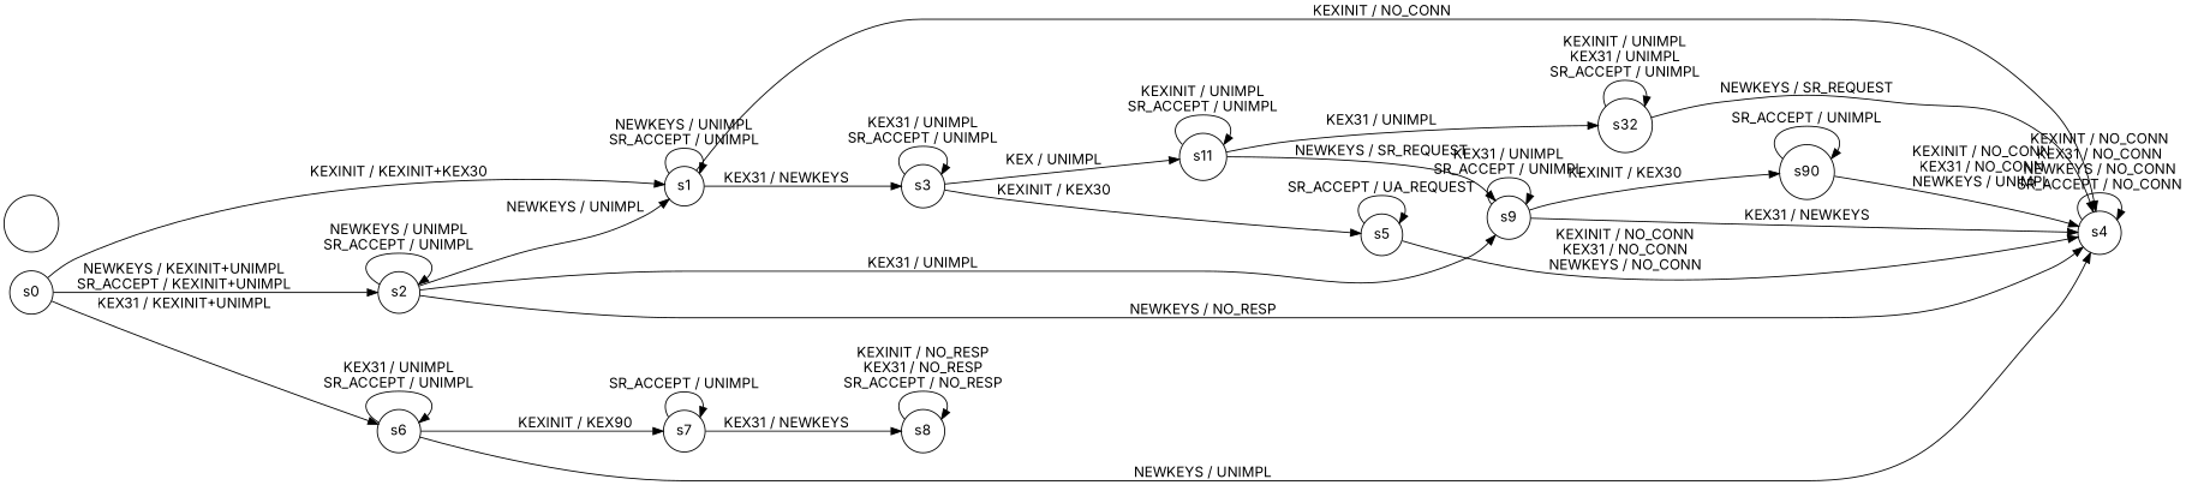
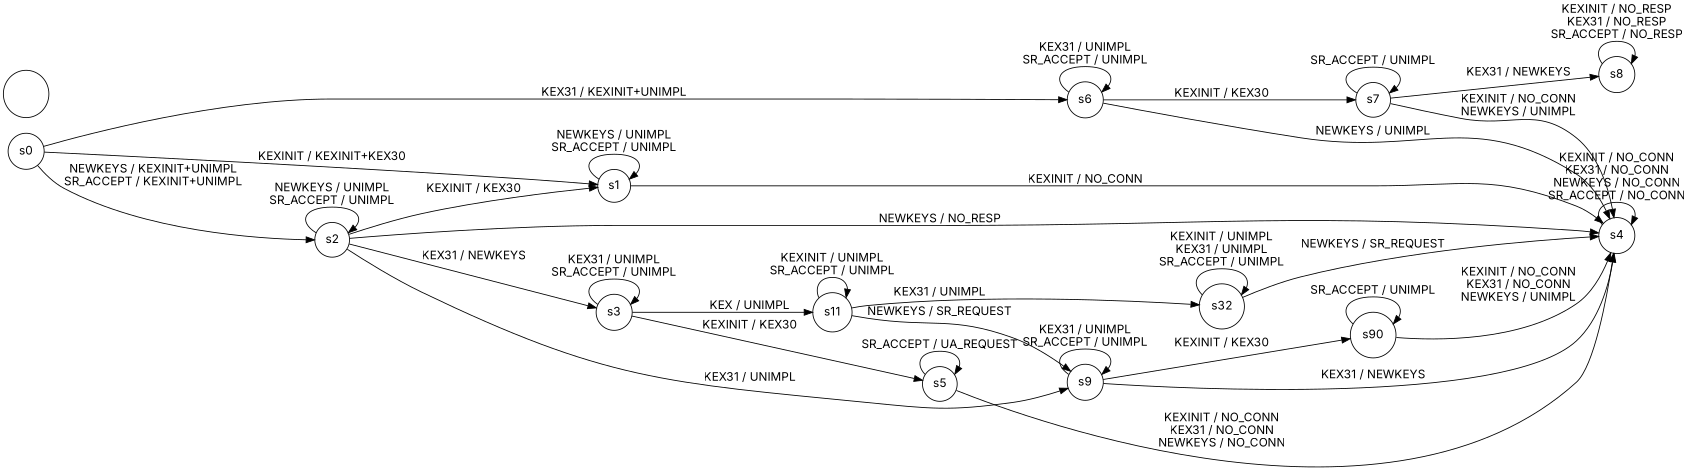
  digraph {
    fontname=Inter
    rankdir=LR
    node [fontname=Inter shape=circle]
    edge [fontname=Inter]
    n1 [label=s0]
    n2 [label=s1]
    n3 [label=s2]
    n4 [label=s6]
    n5 [label=s3]
    n6 [label=s4]
    n7 [label=s9]
    n8 [label=s7]
    n9 [label=s5]
    n10 [label=s11]
    n11 [label=s90]
    n12 [label=s32]
    n13 [label=s8]
    "\n\n" [shape=""]
    n1 -> n2 [label="KEXINIT / KEXINIT+KEX30"]
    n1 -> n3 [label="NEWKEYS / KEXINIT+UNIMPL\nSR_ACCEPT / KEXINIT+UNIMPL"]
    n1 -> n4 [label="KEX31 / KEXINIT+UNIMPL"]
    n2 -> n2 [label="NEWKEYS / UNIMPL\nSR_ACCEPT / UNIMPL"]
-   n2 -> n5 [label="KEX31 / NEWKEYS"]
+   n3 -> n5 [label="KEX31 / NEWKEYS"]
    n2 -> n6 [label="KEXINIT / NO_CONN"]
-   n3 -> n2 [label="NEWKEYS / UNIMPL"]
+   n3 -> n2 [label="KEXINIT / KEX30"]
    n3 -> n3 [label="NEWKEYS / UNIMPL\nSR_ACCEPT / UNIMPL"]
    n3 -> n6 [label="NEWKEYS / NO_RESP"]
    n3 -> n7 [label="KEX31 / UNIMPL"]
    n4 -> n4 [label="KEX31 / UNIMPL\nSR_ACCEPT / UNIMPL"]
    n4 -> n6 [label="NEWKEYS / UNIMPL"]
-   n4 -> n8 [label="KEXINIT / KEX90"]
+   n4 -> n8 [label="KEXINIT / KEX30"]
    n5 -> n5 [label="KEX31 / UNIMPL\nSR_ACCEPT / UNIMPL"]
    n5 -> n9 [label="KEXINIT / KEX30"]
    n5 -> n10 [label="KEX / UNIMPL"]
    n6 -> n6 [label="KEXINIT / NO_CONN\nKEX31 / NO_CONN\nNEWKEYS / NO_CONN\nSR_ACCEPT / NO_CONN"]
    n7 -> n6 [label="KEX31 / NEWKEYS"]
    n7 -> n7 [label="KEX31 / UNIMPL\nSR_ACCEPT / UNIMPL"]
    n7 -> n11 [label="KEXINIT / KEX30"]
+   n8 -> n6 [label="KEXINIT / NO_CONN\nNEWKEYS / UNIMPL"]
    n8 -> n8 [label="SR_ACCEPT / UNIMPL"]
    n8 -> n13 [label="KEX31 / NEWKEYS"]
    n9 -> n6 [label="KEXINIT / NO_CONN\nKEX31 / NO_CONN\nNEWKEYS / NO_CONN"]
    n9 -> n9 [label="SR_ACCEPT / UA_REQUEST"]
    n10 -> n7 [label="NEWKEYS / SR_REQUEST"]
    n10 -> n10 [label="KEXINIT / UNIMPL\nSR_ACCEPT / UNIMPL"]
    n10 -> n12 [label="KEX31 / UNIMPL"]
    n11 -> n6 [label="KEXINIT / NO_CONN\nKEX31 / NO_CONN\nNEWKEYS / UNIMPL"]
    n11 -> n11 [label="SR_ACCEPT / UNIMPL"]
    n12 -> n6 [label="NEWKEYS / SR_REQUEST"]
    n12 -> n12 [label="KEXINIT / UNIMPL\nKEX31 / UNIMPL\nSR_ACCEPT / UNIMPL"]
    n13 -> n13 [label="KEXINIT / NO_RESP\nKEX31 / NO_RESP\nSR_ACCEPT / NO_RESP"]
  }
